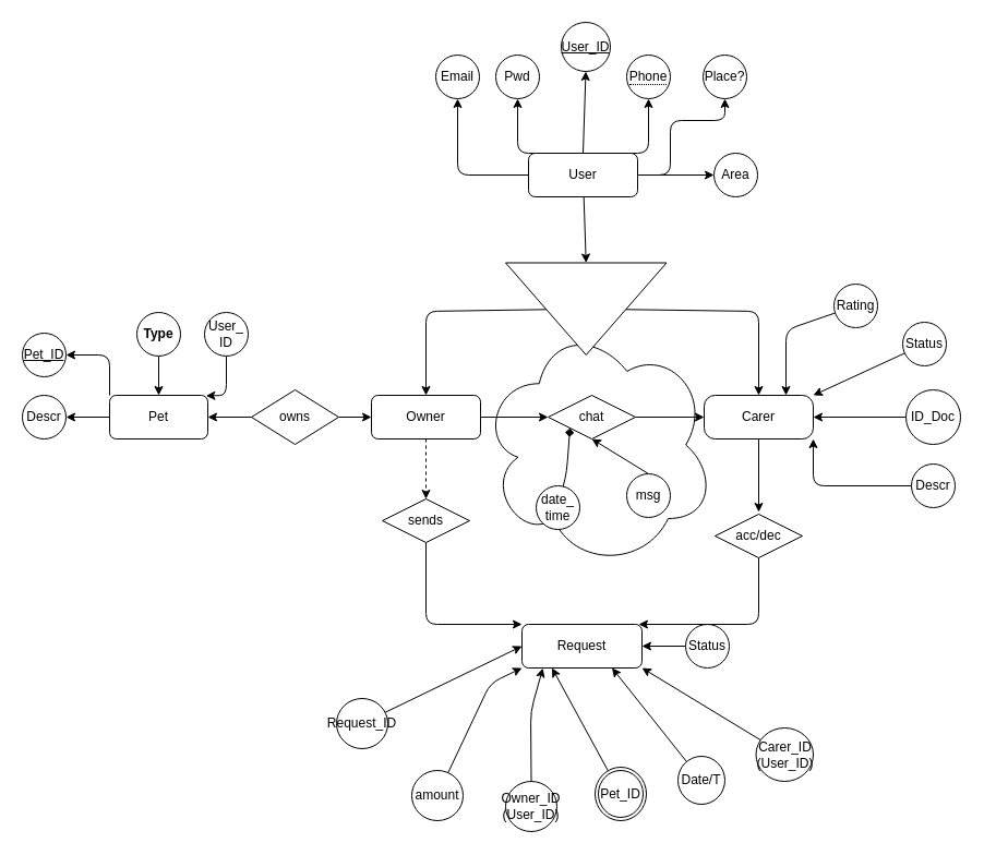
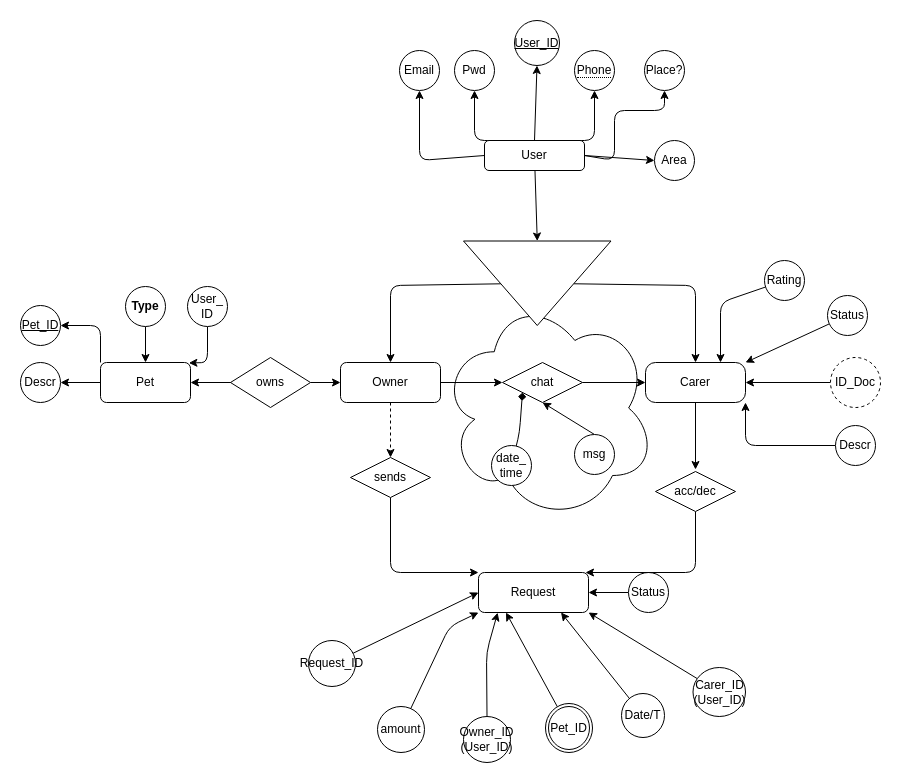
  <mxCell id="0" />
  <mxCell id="1" parent="0" />
  <mxCell id="2" value="" style="ellipse;shape=cloud;whiteSpace=wrap;html=1;" parent="1" vertex="1"><mxGeometry x="440" y="295" width="215" height="225" as="geometry" /></mxCell>
  <mxCell id="3" style="edgeStyle=none;html=1;entryX=0.5;entryY=0;entryDx=0;entryDy=0;" parent="1" source="5" target="15" edge="1"><mxGeometry relative="1" as="geometry"><Array as="points"><mxPoint x="390" y="285" /></Array></mxGeometry></mxCell>
  <mxCell id="4" style="edgeStyle=none;html=1;entryX=0.5;entryY=0;entryDx=0;entryDy=0;" parent="1" source="5" target="17" edge="1"><mxGeometry relative="1" as="geometry"><Array as="points"><mxPoint x="695" y="285" /></Array></mxGeometry></mxCell>
  <mxCell id="5" value="" style="triangle;whiteSpace=wrap;html=1;rotation=90;" parent="1" vertex="1"><mxGeometry x="494.5" y="209" width="84.5" height="147.5" as="geometry" /></mxCell>
  <mxCell id="6" style="edgeStyle=none;html=1;exitX=0.5;exitY=0;exitDx=0;exitDy=0;entryX=0.5;entryY=1;entryDx=0;entryDy=0;" parent="1" source="13" target="21" edge="1"><mxGeometry relative="1" as="geometry" /></mxCell>
  <mxCell id="7" style="edgeStyle=none;html=1;exitX=0.75;exitY=0;exitDx=0;exitDy=0;entryX=0.5;entryY=1;entryDx=0;entryDy=0;" parent="1" source="13" target="20" edge="1"><mxGeometry relative="1" as="geometry"><Array as="points"><mxPoint x="594" y="140" /></Array></mxGeometry></mxCell>
  <mxCell id="8" style="edgeStyle=none;html=1;exitX=1;exitY=0.5;exitDx=0;exitDy=0;entryX=0.5;entryY=1;entryDx=0;entryDy=0;" parent="1" source="13" edge="1"><mxGeometry relative="1" as="geometry"><Array as="points"><mxPoint y="160" x="614" /><mxPoint y="110" x="614" /><mxPoint x="664" y="110" /></Array><mxPoint x="664" y="90" as="targetPoint" /></mxGeometry></mxCell>
  <mxCell id="9" style="edgeStyle=none;html=1;exitX=0.25;exitY=0;exitDx=0;exitDy=0;entryX=0.5;entryY=1;entryDx=0;entryDy=0;" parent="1" source="13" target="19" edge="1"><mxGeometry relative="1" as="geometry"><Array as="points"><mxPoint x="474" y="140" /></Array></mxGeometry></mxCell>
  <mxCell id="10" style="edgeStyle=none;html=1;exitX=0;exitY=0.5;exitDx=0;exitDy=0;entryX=0.5;entryY=1;entryDx=0;entryDy=0;" parent="1" source="13" target="18" edge="1"><mxGeometry relative="1" as="geometry"><Array as="points"><mxPoint x="419" y="160" /></Array></mxGeometry></mxCell>
  <mxCell id="11" style="edgeStyle=none;html=1;exitX=1;exitY=0.5;exitDx=0;exitDy=0;entryX=0;entryY=0.5;entryDx=0;entryDy=0;" parent="1" source="13" target="28" edge="1"><mxGeometry relative="1" as="geometry" /></mxCell>
  <mxCell id="12" style="edgeStyle=none;html=1;entryX=0;entryY=0.5;entryDx=0;entryDy=0;" parent="1" source="13" target="5" edge="1"><mxGeometry relative="1" as="geometry" /></mxCell>
- <mxCell id="13" value="User" style="rounded=1;whiteSpace=wrap;html=1;" parent="1" vertex="1"><mxGeometry x="484" y="140" width="100" height="40" as="geometry" /></mxCell>
+ <mxCell id="13" value="User" style="rounded=1;whiteSpace=wrap;html=1;" parent="1" vertex="1"><mxGeometry x="484" y="140" width="100" height="30" as="geometry" /></mxCell>
  <mxCell id="14" style="edgeStyle=none;html=1;entryX=0;entryY=0.5;entryDx=0;entryDy=0;" parent="1" source="15" target="57" edge="1"><mxGeometry relative="1" as="geometry" /></mxCell>
  <mxCell id="15" value="Owner" style="rounded=1;whiteSpace=wrap;html=1;" parent="1" vertex="1"><mxGeometry x="340" y="362" width="100" height="40" as="geometry" /></mxCell>
  <mxCell id="16" style="edgeStyle=none;html=1;exitX=0.5;exitY=1;exitDx=0;exitDy=0;" parent="1" source="17" edge="1"><mxGeometry relative="1" as="geometry"><mxPoint x="695" y="469" as="targetPoint" /></mxGeometry></mxCell>
  <mxCell id="17" value="Carer&lt;br&gt;" style="rounded=1;whiteSpace=wrap;html=1;arcSize=25;" parent="1" vertex="1"><mxGeometry x="645" y="362" width="100" height="40" as="geometry" /></mxCell>
  <mxCell id="18" value="Email" style="ellipse;whiteSpace=wrap;html=1;" parent="1" vertex="1"><mxGeometry x="399" y="50" width="40" height="40" as="geometry" /></mxCell>
  <mxCell id="19" value="Pwd&lt;br&gt;" style="ellipse;whiteSpace=wrap;html=1;" parent="1" vertex="1"><mxGeometry x="454" y="50" width="40" height="40" as="geometry" /></mxCell>
  <mxCell id="20" value="&lt;span style=&quot;border-bottom: 1px dotted&quot;&gt;Phone&lt;/span&gt;" style="ellipse;whiteSpace=wrap;html=1;align=center;" parent="1" vertex="1"><mxGeometry x="574" y="50" width="40" height="40" as="geometry" /></mxCell>
  <mxCell id="21" value="User_ID" style="ellipse;whiteSpace=wrap;html=1;align=center;fontStyle=4;" parent="1" vertex="1"><mxGeometry x="514" y="20" width="45" height="45" as="geometry" /></mxCell>
  <mxCell id="22" style="edgeStyle=none;html=1;" parent="1" source="24" target="31" edge="1"><mxGeometry relative="1" as="geometry" /></mxCell>
  <mxCell id="23" style="edgeStyle=none;html=1;exitX=0;exitY=0;exitDx=0;exitDy=0;entryX=1;entryY=0.5;entryDx=0;entryDy=0;" parent="1" source="24" target="53" edge="1"><mxGeometry relative="1" as="geometry"><Array as="points"><mxPoint x="100" y="325" /></Array></mxGeometry></mxCell>
  <mxCell id="24" value="Pet" style="rounded=1;whiteSpace=wrap;html=1;" parent="1" vertex="1"><mxGeometry x="100" y="362" width="90" height="40" as="geometry" /></mxCell>
  <mxCell id="25" style="edgeStyle=none;html=1;entryX=1;entryY=0.5;entryDx=0;entryDy=0;" parent="1" target="24" edge="1"><mxGeometry relative="1" as="geometry"><mxPoint x="240" y="382" as="sourcePoint" /></mxGeometry></mxCell>
  <mxCell id="26" style="edgeStyle=none;html=1;exitX=1;exitY=0.5;exitDx=0;exitDy=0;entryX=0;entryY=0.5;entryDx=0;entryDy=0;" parent="1" source="27" target="15" edge="1"><mxGeometry relative="1" as="geometry"><mxPoint x="320" y="382" as="sourcePoint" /></mxGeometry></mxCell>
  <mxCell id="27" value="owns" style="rhombus;whiteSpace=wrap;html=1;" parent="1" vertex="1"><mxGeometry x="230" y="357" width="80" height="50" as="geometry" /></mxCell>
  <mxCell id="28" value="Area" style="ellipse;whiteSpace=wrap;html=1;" parent="1" vertex="1"><mxGeometry x="654" y="140" width="40" height="40" as="geometry" /></mxCell>
  <mxCell id="29" style="edgeStyle=none;html=1;entryX=1;entryY=0.5;entryDx=0;entryDy=0;" parent="1" source="30" target="17" edge="1"><mxGeometry relative="1" as="geometry" /></mxCell>
- <mxCell id="30" value="ID_Doc&lt;br&gt;" style="ellipse;whiteSpace=wrap;html=1;" parent="1" vertex="1"><mxGeometry x="830" y="357" width="50" height="50" as="geometry" /></mxCell>
+ <mxCell id="30" value="ID_Doc&lt;br&gt;" style="ellipse;whiteSpace=wrap;html=1;dashed=1;" parent="1" vertex="1"><mxGeometry x="830" y="357" width="50" height="50" as="geometry" /></mxCell>
  <mxCell id="31" value="Descr&lt;br&gt;" style="ellipse;whiteSpace=wrap;html=1;" parent="1" vertex="1"><mxGeometry x="20" y="362" width="40" height="40" as="geometry" /></mxCell>
  <mxCell id="32" style="edgeStyle=none;html=1;exitX=0.5;exitY=1;exitDx=0;exitDy=0;entryX=0.5;entryY=0;entryDx=0;entryDy=0;dashed=1;" parent="1" source="15" target="34" edge="1"><mxGeometry relative="1" as="geometry"><mxPoint x="394.235" y="813" as="targetPoint" /><mxPoint x="394" y="733" as="sourcePoint" /></mxGeometry></mxCell>
  <mxCell id="33" style="edgeStyle=none;html=1;entryX=0;entryY=0;entryDx=0;entryDy=0;" parent="1" source="34" target="35" edge="1"><mxGeometry relative="1" as="geometry"><mxPoint x="527" y="646" as="targetPoint" /><Array as="points"><mxPoint x="390" y="572" /></Array></mxGeometry></mxCell>
  <mxCell id="34" value="sends" style="rhombus;whiteSpace=wrap;html=1;" parent="1" vertex="1"><mxGeometry x="350" y="457" width="80" height="40" as="geometry" /></mxCell>
  <mxCell id="35" value="Request" style="rounded=1;whiteSpace=wrap;html=1;" parent="1" vertex="1"><mxGeometry x="478" y="572" width="110" height="40" as="geometry" /></mxCell>
  <mxCell id="36" style="edgeStyle=none;html=1;entryX=0.75;entryY=1;entryDx=0;entryDy=0;" parent="1" source="37" target="35" edge="1"><mxGeometry relative="1" as="geometry" /></mxCell>
  <mxCell id="37" value="Date/T" style="ellipse;whiteSpace=wrap;html=1;" parent="1" vertex="1"><mxGeometry x="621" y="693" width="43" height="44" as="geometry" /></mxCell>
  <mxCell id="38" style="edgeStyle=none;html=1;entryX=0;entryY=1;entryDx=0;entryDy=0;" parent="1" source="39" target="35" edge="1"><mxGeometry relative="1" as="geometry"><Array as="points"><mxPoint x="449" y="626" /></Array></mxGeometry></mxCell>
  <mxCell id="39" value="amount" style="ellipse;whiteSpace=wrap;html=1;" parent="1" vertex="1"><mxGeometry x="377" y="706" width="47" height="46" as="geometry" /></mxCell>
  <mxCell id="40" value="Place?" style="ellipse;whiteSpace=wrap;html=1;" parent="1" vertex="1"><mxGeometry x="644" y="50" width="40" height="40" as="geometry" /></mxCell>
  <mxCell id="41" style="edgeStyle=none;html=1;entryX=1;entryY=0;entryDx=0;entryDy=0;" parent="1" source="42" target="17" edge="1"><mxGeometry relative="1" as="geometry"><Array as="points" /></mxGeometry></mxCell>
  <mxCell id="42" value="Status" style="ellipse;whiteSpace=wrap;html=1;" parent="1" vertex="1"><mxGeometry x="827" y="295" width="40" height="40" as="geometry" /></mxCell>
  <mxCell id="43" style="edgeStyle=none;html=1;entryX=1;entryY=0.5;entryDx=0;entryDy=0;" parent="1" source="44" target="35" edge="1"><mxGeometry relative="1" as="geometry" /></mxCell>
  <mxCell id="44" value="Status" style="ellipse;whiteSpace=wrap;html=1;" parent="1" vertex="1"><mxGeometry x="628" y="572" width="40" height="40" as="geometry" /></mxCell>
  <mxCell id="45" style="edgeStyle=none;html=1;exitX=0.5;exitY=1;exitDx=0;exitDy=0;entryX=0.5;entryY=0;entryDx=0;entryDy=0;" parent="1" source="46" target="24" edge="1"><mxGeometry relative="1" as="geometry" /></mxCell>
  <mxCell id="46" value="Type" style="ellipse;whiteSpace=wrap;html=1;fontStyle=1" parent="1" vertex="1"><mxGeometry x="125" y="286" width="40" height="40" as="geometry" /></mxCell>
  <mxCell id="47" style="edgeStyle=none;html=1;entryX=0.75;entryY=0;entryDx=0;entryDy=0;" parent="1" source="48" target="17" edge="1"><mxGeometry relative="1" as="geometry"><Array as="points"><mxPoint x="720" y="302" /></Array></mxGeometry></mxCell>
  <mxCell id="48" value="Rating" style="ellipse;whiteSpace=wrap;html=1;" parent="1" vertex="1"><mxGeometry x="764" y="260" width="40" height="40" as="geometry" /></mxCell>
  <mxCell id="49" style="edgeStyle=none;html=1;" parent="1" source="50" edge="1"><mxGeometry relative="1" as="geometry"><mxPoint x="585" y="572" as="targetPoint" /><Array as="points"><mxPoint x="695" y="572" /></Array></mxGeometry></mxCell>
  <mxCell id="50" value="acc/dec" style="rhombus;whiteSpace=wrap;html=1;" parent="1" vertex="1"><mxGeometry x="655" y="471" width="80" height="40" as="geometry" /></mxCell>
  <mxCell id="51" style="edgeStyle=none;html=1;entryX=0.25;entryY=1;entryDx=0;entryDy=0;" parent="1" source="52" target="35" edge="1"><mxGeometry relative="1" as="geometry" /></mxCell>
  <mxCell id="52" value="Pet_ID" style="ellipse;shape=doubleEllipse;margin=3;whiteSpace=wrap;html=1;align=center;" parent="1" vertex="1"><mxGeometry x="545" y="703" width="47" height="49" as="geometry" /></mxCell>
  <mxCell id="53" value="&lt;u&gt;Pet_ID&lt;/u&gt;" style="ellipse;whiteSpace=wrap;html=1;" parent="1" vertex="1"><mxGeometry x="20" y="305" width="40" height="40" as="geometry" /></mxCell>
  <mxCell id="54" style="edgeStyle=none;html=1;entryX=1;entryY=1;entryDx=0;entryDy=0;" parent="1" source="55" target="17" edge="1"><mxGeometry relative="1" as="geometry"><Array as="points"><mxPoint x="745" y="445" /></Array></mxGeometry></mxCell>
  <mxCell id="55" value="Descr&lt;br&gt;" style="ellipse;whiteSpace=wrap;html=1;" parent="1" vertex="1"><mxGeometry x="835" y="425" width="40" height="40" as="geometry" /></mxCell>
  <mxCell id="56" style="edgeStyle=none;html=1;" parent="1" source="57" target="17" edge="1"><mxGeometry relative="1" as="geometry" /></mxCell>
  <mxCell id="57" value="chat" style="rhombus;whiteSpace=wrap;html=1;" parent="1" vertex="1"><mxGeometry x="502" y="362" width="80" height="40" as="geometry" /></mxCell>
  <mxCell id="58" style="edgeStyle=none;html=1;entryX=0.5;entryY=1;entryDx=0;entryDy=0;exitX=0.5;exitY=0;exitDx=0;exitDy=0;" parent="1" source="59" target="57" edge="1"><mxGeometry relative="1" as="geometry"><mxPoint x="574.227" y="436.824" as="sourcePoint" /></mxGeometry></mxCell>
  <mxCell id="59" value="msg" style="ellipse;whiteSpace=wrap;html=1;" parent="1" vertex="1"><mxGeometry x="574" y="434" width="40" height="40" as="geometry" /></mxCell>
  <mxCell id="60" style="edgeStyle=none;html=1;entryX=0;entryY=1;entryDx=0;entryDy=0;endArrow=diamond;" parent="1" source="61" target="57" edge="1"><mxGeometry relative="1" as="geometry"><Array as="points"><mxPoint x="519" y="432" /></Array></mxGeometry></mxCell>
  <mxCell id="61" value="date_&lt;br&gt;time" style="ellipse;whiteSpace=wrap;html=1;" parent="1" vertex="1"><mxGeometry x="491" y="445" width="40" height="40" as="geometry" /></mxCell>
  <mxCell id="62" style="edgeStyle=none;html=1;entryX=0.982;entryY=0.012;entryDx=0;entryDy=0;entryPerimeter=0;" parent="1" source="63" target="24" edge="1"><mxGeometry relative="1" as="geometry"><Array as="points"><mxPoint x="207" y="362" /></Array></mxGeometry></mxCell>
  <mxCell id="63" value="User_&lt;br&gt;ID" style="ellipse;whiteSpace=wrap;html=1;" parent="1" vertex="1"><mxGeometry x="187" y="286" width="40" height="40" as="geometry" /></mxCell>
  <mxCell id="64" style="edgeStyle=none;html=1;entryX=1;entryY=1;entryDx=0;entryDy=0;endArrow=classic;endFill=1;" parent="1" source="65" target="35" edge="1"><mxGeometry relative="1" as="geometry" /></mxCell>
  <mxCell id="65" value="Carer_ID&lt;br&gt;(User_ID)" style="ellipse;whiteSpace=wrap;html=1;" parent="1" vertex="1"><mxGeometry x="692.5" y="667" width="52.5" height="49" as="geometry" /></mxCell>
  <mxCell id="66" style="edgeStyle=none;html=1;entryX=0.174;entryY=1.004;entryDx=0;entryDy=0;entryPerimeter=0;" edge="1" parent="1" source="67" target="35"><mxGeometry relative="1" as="geometry"><Array as="points"><mxPoint x="486" y="652" /></Array></mxGeometry></mxCell>
  <mxCell id="67" value="Owner_ID&lt;br&gt;(User_ID)" style="ellipse;whiteSpace=wrap;html=1;" vertex="1" parent="1"><mxGeometry x="463" y="716" width="47" height="46" as="geometry" /></mxCell>
  <mxCell id="68" style="edgeStyle=none;html=1;entryX=0;entryY=0.5;entryDx=0;entryDy=0;" edge="1" parent="1" source="69" target="35"><mxGeometry relative="1" as="geometry" /></mxCell>
  <mxCell id="69" value="Request_ID&lt;br&gt;" style="ellipse;whiteSpace=wrap;html=1;" vertex="1" parent="1"><mxGeometry x="308" y="640" width="47" height="46" as="geometry" /></mxCell>
